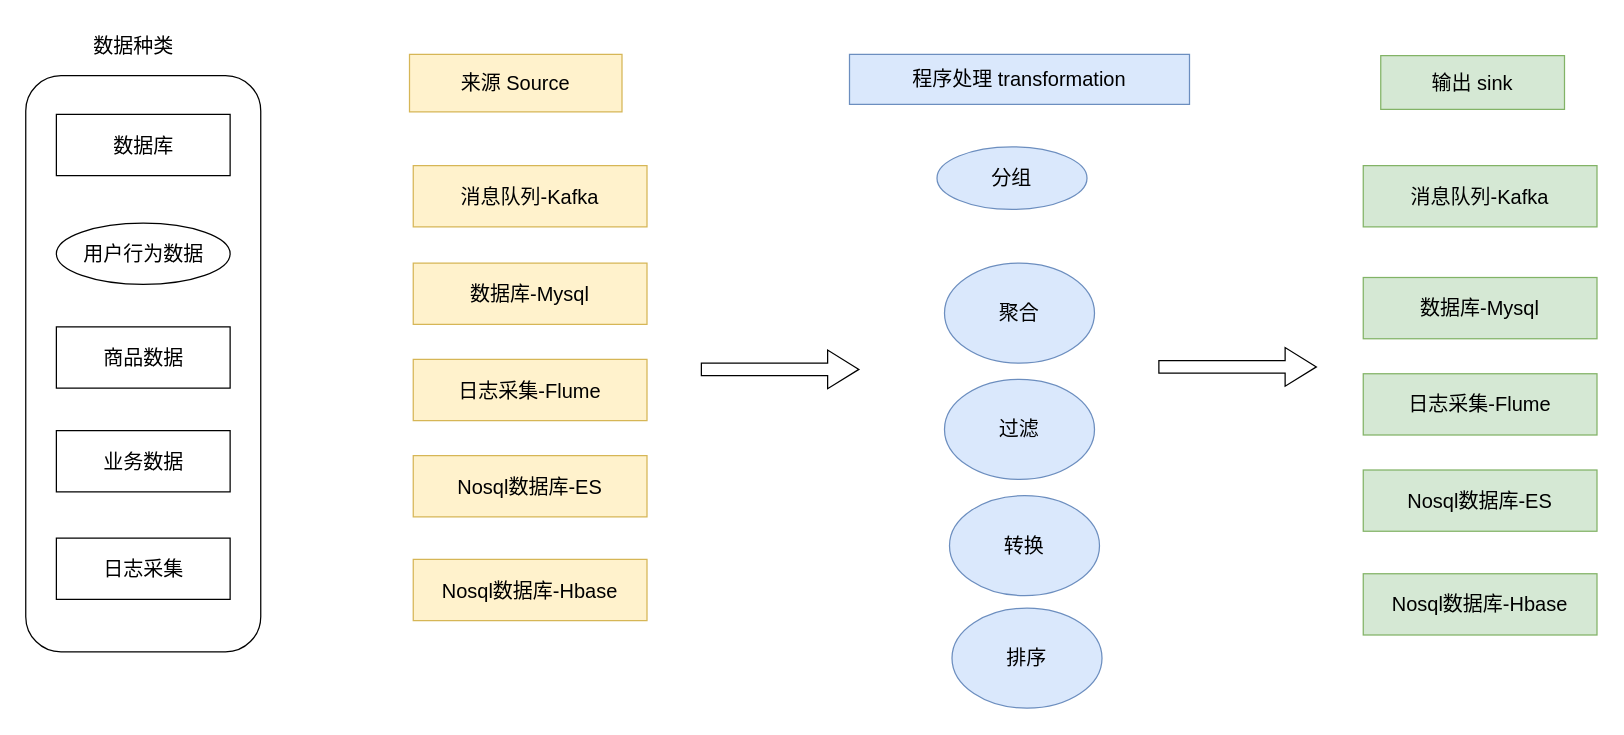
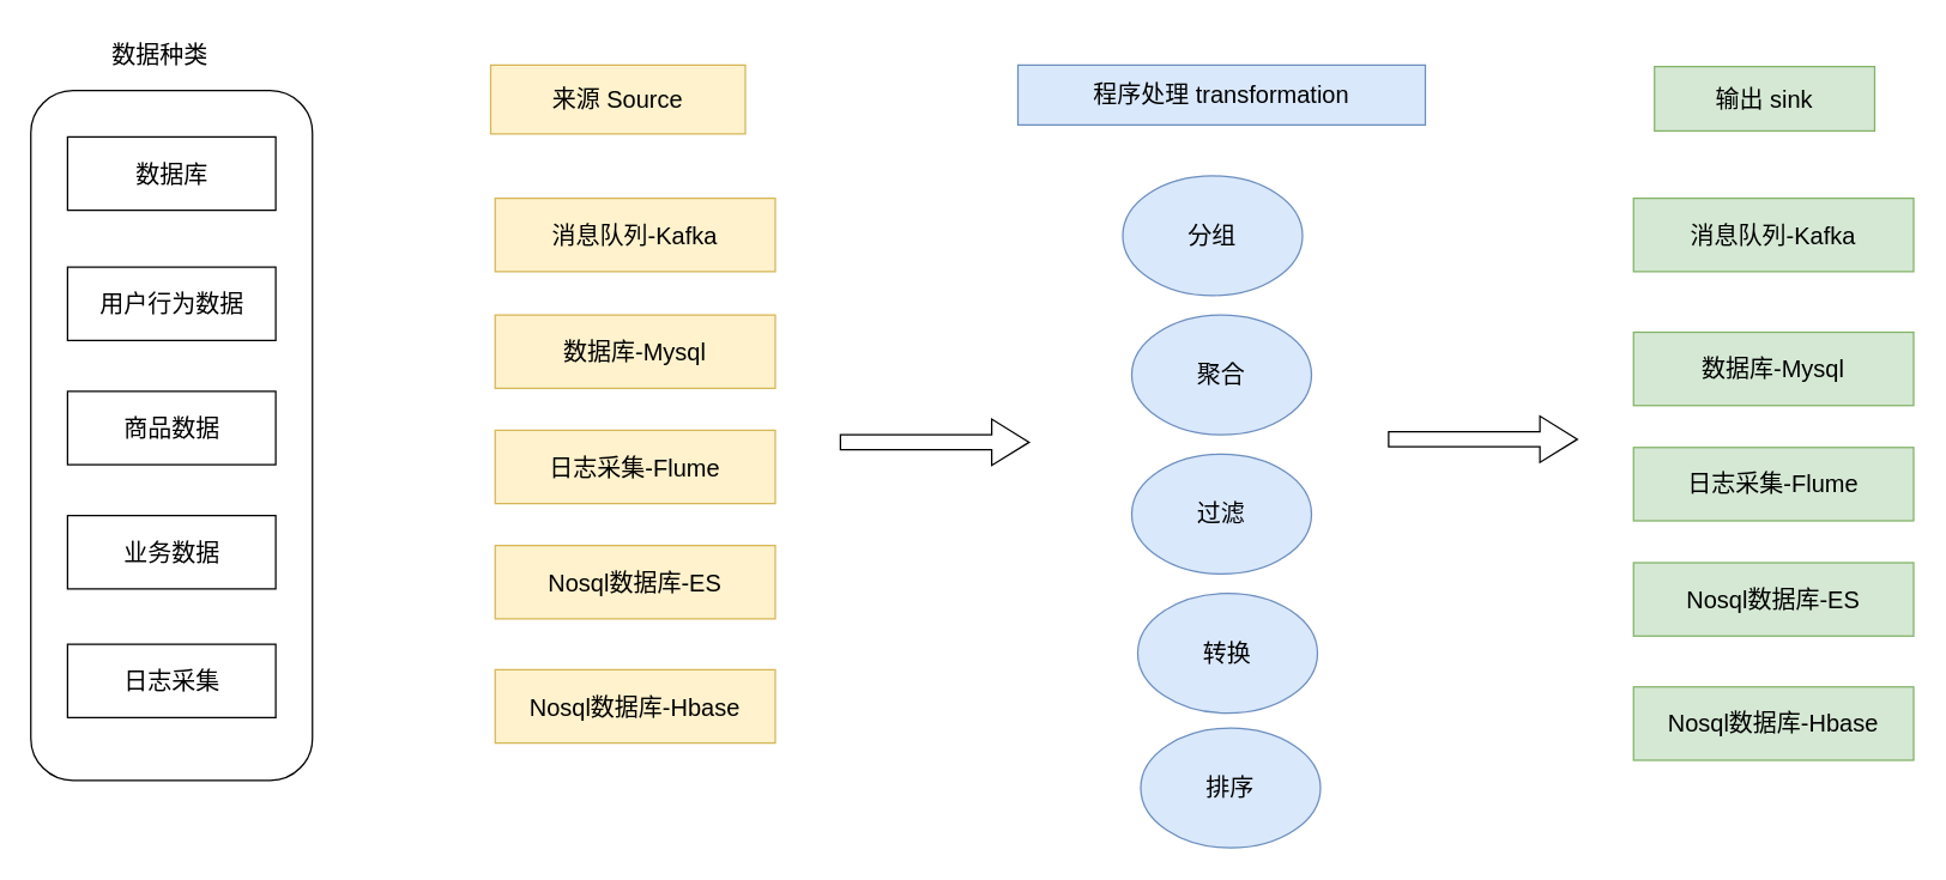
  <mxCell id="0" />
  <mxCell id="1" parent="0" />
  <mxCell id="2" value="" style="rounded=1;whiteSpace=wrap;html=1;fontSize=16;" vertex="1" parent="1"><mxGeometry x="20" y="60" width="188" height="461" as="geometry" /></mxCell>
  <mxCell id="3" value="&lt;font style=&quot;vertical-align: inherit;&quot; class=&quot;notranslate fyzs-translate-target fyzs-translate-target-wrapper&quot;&gt;&lt;font style=&quot;vertical-align: inherit;&quot; class=&quot;notranslate fyzs-translate-target fyzs-translate-target-box&quot;&gt;&lt;font style=&quot;vertical-align: inherit;&quot; title=&quot;Text&quot; class=&quot;notranslate fyzs-translate-target fyzs-translate-target-text&quot;&gt;数据种类&lt;/font&gt;&lt;/font&gt;&lt;/font&gt;" style="text;html=1;align=center;verticalAlign=middle;resizable=0;points=[];autosize=1;strokeColor=none;fillColor=none;fontSize=16;" vertex="1" parent="1"><mxGeometry x="65" y="20" width="82" height="31" as="geometry" /></mxCell>
  <mxCell id="4" value="&lt;font style=&quot;vertical-align: inherit;&quot; class=&quot;notranslate fyzs-translate-target fyzs-translate-target-wrapper&quot;&gt;&lt;font style=&quot;vertical-align: inherit;&quot; class=&quot;notranslate fyzs-translate-target fyzs-translate-target-box&quot;&gt;&lt;font style=&quot;vertical-align: inherit;&quot; title=&quot;y&quot; class=&quot;notranslate fyzs-translate-target fyzs-translate-target-text&quot;&gt;数据库&lt;/font&gt;&lt;/font&gt;&lt;/font&gt;" style="rounded=0;whiteSpace=wrap;html=1;fontSize=16;" vertex="1" parent="1"><mxGeometry x="44.5" y="91" width="139" height="49" as="geometry" /></mxCell>
- <mxCell id="5" value="&lt;font style=&quot;vertical-align: inherit;&quot; class=&quot;notranslate fyzs-translate-target fyzs-translate-target-wrapper&quot;&gt;&lt;font style=&quot;vertical-align: inherit;&quot; class=&quot;notranslate fyzs-translate-target fyzs-translate-target-box&quot;&gt;&lt;font style=&quot;vertical-align: inherit;&quot; title=&quot;y&quot; class=&quot;notranslate fyzs-translate-target fyzs-translate-target-text&quot;&gt;用户行为数据&lt;/font&gt;&lt;/font&gt;&lt;/font&gt;" style="ellipse;whiteSpace=wrap;html=1;fontSize=16;" vertex="1" parent="1"><mxGeometry x="44.5" y="178" width="139" height="49" as="geometry" /></mxCell>
+ <mxCell id="5" value="&lt;font style=&quot;vertical-align: inherit;&quot; class=&quot;notranslate fyzs-translate-target fyzs-translate-target-wrapper&quot;&gt;&lt;font style=&quot;vertical-align: inherit;&quot; class=&quot;notranslate fyzs-translate-target fyzs-translate-target-box&quot;&gt;&lt;font style=&quot;vertical-align: inherit;&quot; title=&quot;y&quot; class=&quot;notranslate fyzs-translate-target fyzs-translate-target-text&quot;&gt;用户行为数据&lt;/font&gt;&lt;/font&gt;&lt;/font&gt;" style="rounded=0;whiteSpace=wrap;html=1;fontSize=16;" vertex="1" parent="1"><mxGeometry x="44.5" y="178" width="139" height="49" as="geometry" /></mxCell>
  <mxCell id="6" value="&lt;font style=&quot;vertical-align: inherit;&quot; class=&quot;notranslate fyzs-translate-target fyzs-translate-target-wrapper&quot;&gt;&lt;font style=&quot;vertical-align: inherit;&quot; class=&quot;notranslate fyzs-translate-target fyzs-translate-target-box&quot;&gt;&lt;font style=&quot;vertical-align: inherit;&quot; title=&quot;s&quot; class=&quot;notranslate fyzs-translate-target fyzs-translate-target-text&quot;&gt;商品数据&lt;/font&gt;&lt;/font&gt;&lt;/font&gt;" style="rounded=0;whiteSpace=wrap;html=1;fontSize=16;" vertex="1" parent="1"><mxGeometry x="44.5" y="261" width="139" height="49" as="geometry" /></mxCell>
  <mxCell id="7" value="&lt;font style=&quot;vertical-align: inherit;&quot; class=&quot;notranslate fyzs-translate-target fyzs-translate-target-wrapper&quot;&gt;&lt;font style=&quot;vertical-align: inherit;&quot; class=&quot;notranslate fyzs-translate-target fyzs-translate-target-box&quot;&gt;&lt;font style=&quot;vertical-align: inherit;&quot; title=&quot;y&quot; class=&quot;notranslate fyzs-translate-target fyzs-translate-target-text&quot;&gt;业务数据&lt;/font&gt;&lt;/font&gt;&lt;/font&gt;" style="rounded=0;whiteSpace=wrap;html=1;fontSize=16;" vertex="1" parent="1"><mxGeometry x="44.5" y="344" width="139" height="49" as="geometry" /></mxCell>
  <mxCell id="8" value="&lt;font style=&quot;vertical-align: inherit;&quot; class=&quot;notranslate fyzs-translate-target fyzs-translate-target-wrapper&quot;&gt;&lt;font style=&quot;vertical-align: inherit;&quot; class=&quot;notranslate fyzs-translate-target fyzs-translate-target-box&quot;&gt;&lt;font style=&quot;vertical-align: inherit;&quot; title=&quot;q&quot; class=&quot;notranslate fyzs-translate-target fyzs-translate-target-text&quot;&gt;日志采集&lt;/font&gt;&lt;/font&gt;&lt;/font&gt;" style="rounded=0;whiteSpace=wrap;html=1;fontSize=16;" vertex="1" parent="1"><mxGeometry x="44.5" y="430" width="139" height="49" as="geometry" /></mxCell>
  <mxCell id="9" value="&lt;font style=&quot;vertical-align: inherit;&quot; class=&quot;notranslate fyzs-translate-target fyzs-translate-target-wrapper&quot;&gt;&lt;font style=&quot;vertical-align: inherit;&quot; class=&quot;notranslate fyzs-translate-target fyzs-translate-target-box&quot;&gt;&lt;font style=&quot;vertical-align: inherit;&quot; title=&quot;l&quot; class=&quot;notranslate fyzs-translate-target fyzs-translate-target-text&quot;&gt;来源 Source&lt;/font&gt;&lt;/font&gt;&lt;/font&gt;" style="rounded=0;whiteSpace=wrap;html=1;fillColor=#fff2cc;strokeColor=#d6b656;fontSize=16;" vertex="1" parent="1"><mxGeometry x="327" y="43" width="170" height="46" as="geometry" /></mxCell>
  <mxCell id="10" value="&lt;font style=&quot;vertical-align: inherit;&quot; class=&quot;notranslate fyzs-translate-target fyzs-translate-target-wrapper&quot;&gt;&lt;font style=&quot;vertical-align: inherit;&quot; class=&quot;notranslate fyzs-translate-target fyzs-translate-target-box&quot;&gt;&lt;font style=&quot;vertical-align: inherit;&quot; title=&quot;x&quot; class=&quot;notranslate fyzs-translate-target fyzs-translate-target-text&quot;&gt;消息队列-Kafka&lt;/font&gt;&lt;/font&gt;&lt;/font&gt;" style="rounded=0;whiteSpace=wrap;html=1;fillColor=#fff2cc;strokeColor=#d6b656;fontSize=16;" vertex="1" parent="1"><mxGeometry x="330" y="132" width="187" height="49" as="geometry" /></mxCell>
  <mxCell id="11" value="&lt;font style=&quot;vertical-align: inherit;&quot; class=&quot;notranslate fyzs-translate-target fyzs-translate-target-wrapper&quot;&gt;&lt;font style=&quot;vertical-align: inherit;&quot; class=&quot;notranslate fyzs-translate-target fyzs-translate-target-box&quot;&gt;&lt;font style=&quot;vertical-align: inherit;&quot; title=&quot;s&quot; class=&quot;notranslate fyzs-translate-target fyzs-translate-target-text&quot;&gt;数据库-Mysql&lt;/font&gt;&lt;/font&gt;&lt;/font&gt;" style="rounded=0;whiteSpace=wrap;html=1;fillColor=#fff2cc;strokeColor=#d6b656;fontSize=16;" vertex="1" parent="1"><mxGeometry x="330" y="210" width="187" height="49" as="geometry" /></mxCell>
  <mxCell id="12" value="&lt;font style=&quot;vertical-align: inherit;&quot; class=&quot;notranslate fyzs-translate-target fyzs-translate-target-wrapper&quot;&gt;&lt;font style=&quot;vertical-align: inherit;&quot; class=&quot;notranslate fyzs-translate-target fyzs-translate-target-box&quot;&gt;&lt;font style=&quot;vertical-align: inherit;&quot; title=&quot;r&quot; class=&quot;notranslate fyzs-translate-target fyzs-translate-target-text&quot;&gt;日志采集-Flume&lt;/font&gt;&lt;/font&gt;&lt;/font&gt;" style="rounded=0;whiteSpace=wrap;html=1;fillColor=#fff2cc;strokeColor=#d6b656;fontSize=16;" vertex="1" parent="1"><mxGeometry x="330" y="287" width="187" height="49" as="geometry" /></mxCell>
  <mxCell id="13" value="&lt;font style=&quot;vertical-align: inherit;&quot; class=&quot;notranslate fyzs-translate-target fyzs-translate-target-wrapper&quot;&gt;&lt;font style=&quot;vertical-align: inherit;&quot; class=&quot;notranslate fyzs-translate-target fyzs-translate-target-box&quot;&gt;&lt;font style=&quot;vertical-align: inherit;&quot; title=&quot;N&quot; class=&quot;notranslate fyzs-translate-target fyzs-translate-target-text&quot;&gt;Nosql数据库-ES&lt;/font&gt;&lt;/font&gt;&lt;/font&gt;" style="rounded=0;whiteSpace=wrap;html=1;fillColor=#fff2cc;strokeColor=#d6b656;fontSize=16;" vertex="1" parent="1"><mxGeometry x="330" y="364" width="187" height="49" as="geometry" /></mxCell>
  <mxCell id="14" value="&lt;font style=&quot;vertical-align: inherit;&quot; class=&quot;notranslate fyzs-translate-target fyzs-translate-target-wrapper&quot;&gt;&lt;font style=&quot;vertical-align: inherit;&quot; class=&quot;notranslate fyzs-translate-target fyzs-translate-target-box&quot;&gt;&lt;font style=&quot;vertical-align: inherit;&quot; title=&quot;N&quot; class=&quot;notranslate fyzs-translate-target fyzs-translate-target-text&quot;&gt;Nosql数据库-Hbase&lt;/font&gt;&lt;/font&gt;&lt;/font&gt;" style="rounded=0;whiteSpace=wrap;html=1;fillColor=#fff2cc;strokeColor=#d6b656;fontSize=16;" vertex="1" parent="1"><mxGeometry x="330" y="447" width="187" height="49" as="geometry" /></mxCell>
  <mxCell id="15" value="&lt;font style=&quot;vertical-align: inherit;&quot; class=&quot;notranslate fyzs-translate-target fyzs-translate-target-wrapper&quot;&gt;&lt;font style=&quot;vertical-align: inherit;&quot; class=&quot;notranslate fyzs-translate-target fyzs-translate-target-box&quot;&gt;&lt;font style=&quot;vertical-align: inherit;&quot; title=&quot;c&quot; class=&quot;notranslate fyzs-translate-target fyzs-translate-target-text&quot;&gt;程序处理 transformation&lt;/font&gt;&lt;/font&gt;&lt;/font&gt;" style="rounded=0;whiteSpace=wrap;html=1;fillColor=#dae8fc;strokeColor=#6c8ebf;fontSize=16;" vertex="1" parent="1"><mxGeometry x="679" y="43" width="272" height="40" as="geometry" /></mxCell>
- <mxCell id="16" value="&lt;font style=&quot;vertical-align: inherit;&quot; class=&quot;notranslate fyzs-translate-target fyzs-translate-target-wrapper&quot;&gt;&lt;font style=&quot;vertical-align: inherit;&quot; class=&quot;notranslate fyzs-translate-target fyzs-translate-target-box&quot;&gt;&lt;font style=&quot;vertical-align: inherit;&quot; title=&quot;f&quot; class=&quot;notranslate fyzs-translate-target fyzs-translate-target-text&quot;&gt;分组&lt;/font&gt;&lt;/font&gt;&lt;/font&gt;" style="ellipse;whiteSpace=wrap;html=1;fillColor=#dae8fc;strokeColor=#6c8ebf;fontSize=16;" vertex="1" parent="1"><mxGeometry x="749" y="117" width="120" height="50" as="geometry" /></mxCell>
+ <mxCell id="16" value="&lt;font style=&quot;vertical-align: inherit;&quot; class=&quot;notranslate fyzs-translate-target fyzs-translate-target-wrapper&quot;&gt;&lt;font style=&quot;vertical-align: inherit;&quot; class=&quot;notranslate fyzs-translate-target fyzs-translate-target-box&quot;&gt;&lt;font style=&quot;vertical-align: inherit;&quot; title=&quot;f&quot; class=&quot;notranslate fyzs-translate-target fyzs-translate-target-text&quot;&gt;分组&lt;/font&gt;&lt;/font&gt;&lt;/font&gt;" style="ellipse;whiteSpace=wrap;html=1;fillColor=#dae8fc;strokeColor=#6c8ebf;fontSize=16;" vertex="1" parent="1"><mxGeometry x="749" y="117" width="120" height="80" as="geometry" /></mxCell>
  <mxCell id="17" value="&lt;font style=&quot;vertical-align: inherit;&quot; class=&quot;notranslate fyzs-translate-target fyzs-translate-target-wrapper&quot;&gt;&lt;font style=&quot;vertical-align: inherit;&quot; class=&quot;notranslate fyzs-translate-target fyzs-translate-target-box&quot;&gt;&lt;font style=&quot;vertical-align: inherit;&quot; title=&quot;f&quot; class=&quot;notranslate fyzs-translate-target fyzs-translate-target-text&quot;&gt;聚合&lt;/font&gt;&lt;/font&gt;&lt;/font&gt;" style="ellipse;whiteSpace=wrap;html=1;fillColor=#dae8fc;strokeColor=#6c8ebf;fontSize=16;" vertex="1" parent="1"><mxGeometry x="755" y="210" width="120" height="80" as="geometry" /></mxCell>
  <mxCell id="18" value="&lt;font style=&quot;vertical-align: inherit;&quot; class=&quot;notranslate fyzs-translate-target fyzs-translate-target-wrapper&quot;&gt;&lt;font style=&quot;vertical-align: inherit;&quot; class=&quot;notranslate fyzs-translate-target fyzs-translate-target-box&quot;&gt;&lt;font style=&quot;vertical-align: inherit;&quot; title=&quot;f&quot; class=&quot;notranslate fyzs-translate-target fyzs-translate-target-text&quot;&gt;过滤&lt;/font&gt;&lt;/font&gt;&lt;/font&gt;" style="ellipse;whiteSpace=wrap;html=1;fillColor=#dae8fc;strokeColor=#6c8ebf;fontSize=16;" vertex="1" parent="1"><mxGeometry x="755" y="303" width="120" height="80" as="geometry" /></mxCell>
  <mxCell id="19" value="&lt;font style=&quot;vertical-align: inherit;&quot; class=&quot;notranslate fyzs-translate-target fyzs-translate-target-wrapper&quot;&gt;&lt;font style=&quot;vertical-align: inherit;&quot; class=&quot;notranslate fyzs-translate-target fyzs-translate-target-box&quot;&gt;&lt;font style=&quot;vertical-align: inherit;&quot; title=&quot;f&quot; class=&quot;notranslate fyzs-translate-target fyzs-translate-target-text&quot;&gt;转换&lt;/font&gt;&lt;/font&gt;&lt;/font&gt;" style="ellipse;whiteSpace=wrap;html=1;fillColor=#dae8fc;strokeColor=#6c8ebf;fontSize=16;" vertex="1" parent="1"><mxGeometry x="759" y="396" width="120" height="80" as="geometry" /></mxCell>
  <mxCell id="20" value="&lt;font style=&quot;vertical-align: inherit;&quot; class=&quot;notranslate fyzs-translate-target fyzs-translate-target-wrapper&quot;&gt;&lt;font style=&quot;vertical-align: inherit;&quot; class=&quot;notranslate fyzs-translate-target fyzs-translate-target-box&quot;&gt;&lt;font style=&quot;vertical-align: inherit;&quot; title=&quot;f&quot; class=&quot;notranslate fyzs-translate-target fyzs-translate-target-text&quot;&gt;排序&lt;/font&gt;&lt;/font&gt;&lt;/font&gt;" style="ellipse;whiteSpace=wrap;html=1;fillColor=#dae8fc;strokeColor=#6c8ebf;fontSize=16;" vertex="1" parent="1"><mxGeometry x="761" y="486" width="120" height="80" as="geometry" /></mxCell>
  <mxCell id="21" value="&lt;font style=&quot;vertical-align: inherit;&quot; class=&quot;notranslate fyzs-translate-target fyzs-translate-target-wrapper&quot;&gt;&lt;font style=&quot;vertical-align: inherit;&quot; class=&quot;notranslate fyzs-translate-target fyzs-translate-target-box&quot;&gt;&lt;font style=&quot;vertical-align: inherit;&quot; title=&quot;s&quot; class=&quot;notranslate fyzs-translate-target fyzs-translate-target-text&quot;&gt;输出 sink&lt;/font&gt;&lt;/font&gt;&lt;/font&gt;" style="rounded=0;whiteSpace=wrap;html=1;fillColor=#d5e8d4;strokeColor=#82b366;fontSize=16;" vertex="1" parent="1"><mxGeometry x="1104" y="44" width="147" height="43" as="geometry" /></mxCell>
  <mxCell id="22" value="&lt;font style=&quot;vertical-align: inherit;&quot; class=&quot;notranslate fyzs-translate-target fyzs-translate-target-wrapper&quot;&gt;&lt;font style=&quot;vertical-align: inherit;&quot; class=&quot;notranslate fyzs-translate-target fyzs-translate-target-box&quot;&gt;&lt;font style=&quot;vertical-align: inherit;&quot; title=&quot;s&quot; class=&quot;notranslate fyzs-translate-target fyzs-translate-target-text&quot;&gt;数据库-Mysql&lt;/font&gt;&lt;/font&gt;&lt;/font&gt;" style="rounded=0;whiteSpace=wrap;html=1;fillColor=#d5e8d4;strokeColor=#82b366;fontSize=16;" vertex="1" parent="1"><mxGeometry x="1090" y="221.5" width="187" height="49" as="geometry" /></mxCell>
  <mxCell id="23" value="&lt;font style=&quot;vertical-align: inherit;&quot; class=&quot;notranslate fyzs-translate-target fyzs-translate-target-wrapper&quot;&gt;&lt;font style=&quot;vertical-align: inherit;&quot; class=&quot;notranslate fyzs-translate-target fyzs-translate-target-box&quot;&gt;&lt;font style=&quot;vertical-align: inherit;&quot; title=&quot;r&quot; class=&quot;notranslate fyzs-translate-target fyzs-translate-target-text&quot;&gt;日志采集-Flume&lt;/font&gt;&lt;/font&gt;&lt;/font&gt;" style="rounded=0;whiteSpace=wrap;html=1;fillColor=#d5e8d4;strokeColor=#82b366;fontSize=16;" vertex="1" parent="1"><mxGeometry x="1090" y="298.5" width="187" height="49" as="geometry" /></mxCell>
  <mxCell id="24" value="&lt;font style=&quot;vertical-align: inherit;&quot; class=&quot;notranslate fyzs-translate-target fyzs-translate-target-wrapper&quot;&gt;&lt;font style=&quot;vertical-align: inherit;&quot; class=&quot;notranslate fyzs-translate-target fyzs-translate-target-box&quot;&gt;&lt;font style=&quot;vertical-align: inherit;&quot; title=&quot;N&quot; class=&quot;notranslate fyzs-translate-target fyzs-translate-target-text&quot;&gt;Nosql数据库-ES&lt;/font&gt;&lt;/font&gt;&lt;/font&gt;" style="rounded=0;whiteSpace=wrap;html=1;fillColor=#d5e8d4;strokeColor=#82b366;fontSize=16;" vertex="1" parent="1"><mxGeometry x="1090" y="375.5" width="187" height="49" as="geometry" /></mxCell>
  <mxCell id="25" value="&lt;font style=&quot;vertical-align: inherit;&quot; class=&quot;notranslate fyzs-translate-target fyzs-translate-target-wrapper&quot;&gt;&lt;font style=&quot;vertical-align: inherit;&quot; class=&quot;notranslate fyzs-translate-target fyzs-translate-target-box&quot;&gt;&lt;font style=&quot;vertical-align: inherit;&quot; title=&quot;N&quot; class=&quot;notranslate fyzs-translate-target fyzs-translate-target-text&quot;&gt;Nosql数据库-Hbase&lt;/font&gt;&lt;/font&gt;&lt;/font&gt;" style="rounded=0;whiteSpace=wrap;html=1;fillColor=#d5e8d4;strokeColor=#82b366;fontSize=16;" vertex="1" parent="1"><mxGeometry x="1090" y="458.5" width="187" height="49" as="geometry" /></mxCell>
  <mxCell id="26" value="&lt;font style=&quot;vertical-align: inherit;&quot; class=&quot;notranslate fyzs-translate-target fyzs-translate-target-wrapper&quot;&gt;&lt;font style=&quot;vertical-align: inherit;&quot; class=&quot;notranslate fyzs-translate-target fyzs-translate-target-box&quot;&gt;&lt;font style=&quot;vertical-align: inherit;&quot; title=&quot;x&quot; class=&quot;notranslate fyzs-translate-target fyzs-translate-target-text&quot;&gt;消息队列-Kafka&lt;/font&gt;&lt;/font&gt;&lt;/font&gt;" style="rounded=0;whiteSpace=wrap;html=1;fillColor=#d5e8d4;strokeColor=#82b366;fontSize=16;" vertex="1" parent="1"><mxGeometry x="1090" y="132" width="187" height="49" as="geometry" /></mxCell>
  <mxCell id="27" value="" style="shape=flexArrow;endArrow=classic;html=1;rounded=0;fontSize=16;startSize=8;endSize=8;curved=1;" edge="1" parent="1"><mxGeometry width="50" height="50" relative="1" as="geometry"><mxPoint x="560" y="295" as="sourcePoint" /><mxPoint x="687" y="295" as="targetPoint" /></mxGeometry></mxCell>
  <mxCell id="28" value="" style="shape=flexArrow;endArrow=classic;html=1;rounded=0;fontSize=16;startSize=8;endSize=8;curved=1;" edge="1" parent="1"><mxGeometry width="50" height="50" relative="1" as="geometry"><mxPoint x="926" y="293" as="sourcePoint" /><mxPoint x="1053" y="293" as="targetPoint" /></mxGeometry></mxCell>
